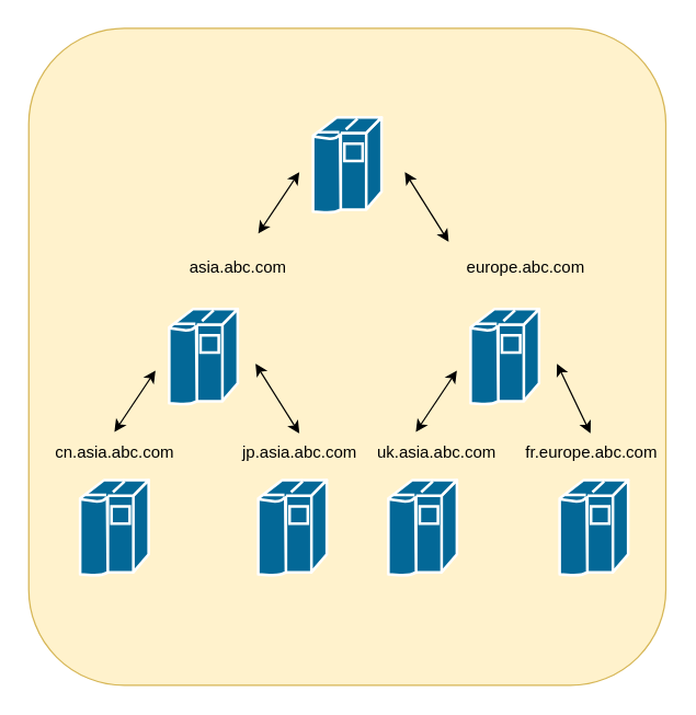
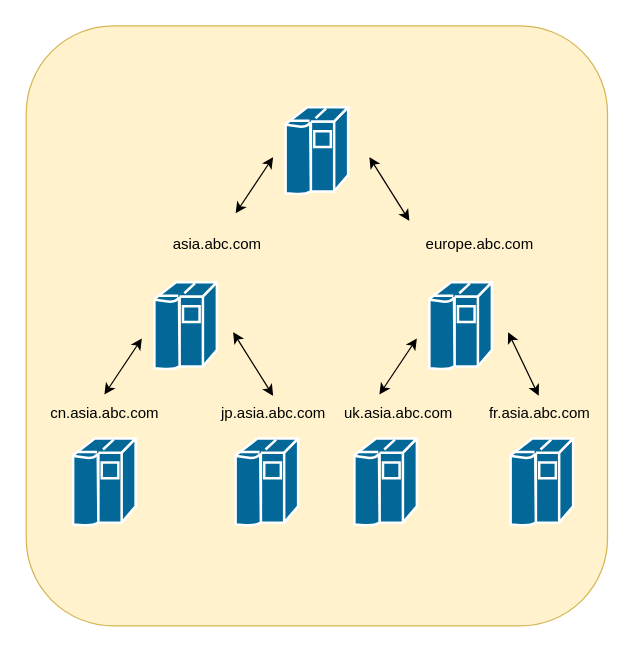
  <mxCell id="0" />
  <mxCell id="1" parent="0" />
  <mxCell id="2" value="" style="rounded=1;whiteSpace=wrap;html=1;fillColor=#fff2cc;strokeColor=#d6b656;" parent="1" vertex="1"><mxGeometry x="20.5" y="20" width="465" height="480" as="geometry" /></mxCell>
  <mxCell id="3" value="" style="shape=mxgraph.cisco.computers_and_peripherals.ibm_mainframe;html=1;pointerEvents=1;dashed=0;fillColor=#036897;strokeColor=#ffffff;strokeWidth=2;verticalLabelPosition=bottom;verticalAlign=top;align=center;outlineConnect=0;" parent="1" vertex="1"><mxGeometry x="228" y="85" width="50" height="70" as="geometry" /></mxCell>
  <mxCell id="4" value="" style="shape=mxgraph.cisco.computers_and_peripherals.ibm_mainframe;html=1;pointerEvents=1;dashed=0;fillColor=#036897;strokeColor=#ffffff;strokeWidth=2;verticalLabelPosition=bottom;verticalAlign=top;align=center;outlineConnect=0;" parent="1" vertex="1"><mxGeometry x="123" y="225" width="50" height="70" as="geometry" /></mxCell>
  <mxCell id="5" value="asia.abc.com" style="text;html=1;align=center;verticalAlign=middle;resizable=0;points=[];autosize=1;" parent="1" vertex="1"><mxGeometry x="128" y="185" width="90" height="20" as="geometry" /></mxCell>
  <mxCell id="6" value="" style="shape=mxgraph.cisco.computers_and_peripherals.ibm_mainframe;html=1;pointerEvents=1;dashed=0;fillColor=#036897;strokeColor=#ffffff;strokeWidth=2;verticalLabelPosition=bottom;verticalAlign=top;align=center;outlineConnect=0;" parent="1" vertex="1"><mxGeometry x="58" y="350" width="50" height="70" as="geometry" /></mxCell>
  <mxCell id="7" value="cn.asia.abc.com" style="text;html=1;align=center;verticalAlign=middle;resizable=0;points=[];autosize=1;" parent="1" vertex="1"><mxGeometry x="33" y="320" width="100" height="20" as="geometry" /></mxCell>
  <mxCell id="8" value="" style="shape=mxgraph.cisco.computers_and_peripherals.ibm_mainframe;html=1;pointerEvents=1;dashed=0;fillColor=#036897;strokeColor=#ffffff;strokeWidth=2;verticalLabelPosition=bottom;verticalAlign=top;align=center;outlineConnect=0;" parent="1" vertex="1"><mxGeometry x="188" y="350" width="50" height="70" as="geometry" /></mxCell>
  <mxCell id="9" value="jp.asia.abc.com" style="text;html=1;align=center;verticalAlign=middle;resizable=0;points=[];autosize=1;" parent="1" vertex="1"><mxGeometry x="168" y="320" width="100" height="20" as="geometry" /></mxCell>
  <mxCell id="10" value="" style="endArrow=classic;startArrow=classic;html=1;" parent="1" edge="1"><mxGeometry width="50" height="50" relative="1" as="geometry"><mxPoint x="83" y="315" as="sourcePoint" /><mxPoint x="113" y="270" as="targetPoint" /></mxGeometry></mxCell>
  <mxCell id="11" value="" style="endArrow=classic;startArrow=classic;html=1;entryX=0.5;entryY=-0.2;entryDx=0;entryDy=0;entryPerimeter=0;" parent="1" target="9" edge="1"><mxGeometry width="50" height="50" relative="1" as="geometry"><mxPoint x="186" y="265" as="sourcePoint" /><mxPoint x="223" y="325" as="targetPoint" /></mxGeometry></mxCell>
  <mxCell id="12" value="" style="endArrow=classic;startArrow=classic;html=1;" parent="1" edge="1"><mxGeometry width="50" height="50" relative="1" as="geometry"><mxPoint x="188" y="170" as="sourcePoint" /><mxPoint x="218" y="125" as="targetPoint" /></mxGeometry></mxCell>
  <mxCell id="13" value="" style="shape=mxgraph.cisco.computers_and_peripherals.ibm_mainframe;html=1;pointerEvents=1;dashed=0;fillColor=#036897;strokeColor=#ffffff;strokeWidth=2;verticalLabelPosition=bottom;verticalAlign=top;align=center;outlineConnect=0;" parent="1" vertex="1"><mxGeometry x="343" y="225" width="50" height="70" as="geometry" /></mxCell>
  <mxCell id="14" value="europe.abc.com" style="text;html=1;align=center;verticalAlign=middle;resizable=0;points=[];autosize=1;" parent="1" vertex="1"><mxGeometry x="333" y="185" width="100" height="20" as="geometry" /></mxCell>
  <mxCell id="15" value="" style="shape=mxgraph.cisco.computers_and_peripherals.ibm_mainframe;html=1;pointerEvents=1;dashed=0;fillColor=#036897;strokeColor=#ffffff;strokeWidth=2;verticalLabelPosition=bottom;verticalAlign=top;align=center;outlineConnect=0;" parent="1" vertex="1"><mxGeometry x="283" y="350" width="50" height="70" as="geometry" /></mxCell>
  <mxCell id="16" value="uk.asia.abc.com" style="text;html=1;align=center;verticalAlign=middle;resizable=0;points=[];autosize=1;" parent="1" vertex="1"><mxGeometry x="258" y="320" width="120" height="20" as="geometry" /></mxCell>
  <mxCell id="17" value="" style="shape=mxgraph.cisco.computers_and_peripherals.ibm_mainframe;html=1;pointerEvents=1;dashed=0;fillColor=#036897;strokeColor=#ffffff;strokeWidth=2;verticalLabelPosition=bottom;verticalAlign=top;align=center;outlineConnect=0;" parent="1" vertex="1"><mxGeometry x="408" y="350" width="50" height="70" as="geometry" /></mxCell>
- <mxCell id="18" value="fr.europe.abc.com" style="text;html=1;align=center;verticalAlign=middle;resizable=0;points=[];autosize=1;" parent="1" vertex="1"><mxGeometry x="375.5" y="320" width="110" height="20" as="geometry" /></mxCell>
+ <mxCell id="18" value="fr.asia.abc.com" style="text;html=1;align=center;verticalAlign=middle;resizable=0;points=[];autosize=1;" parent="1" vertex="1"><mxGeometry x="375.5" y="320" width="110" height="20" as="geometry" /></mxCell>
  <mxCell id="19" value="" style="endArrow=classic;startArrow=classic;html=1;" parent="1" edge="1"><mxGeometry width="50" height="50" relative="1" as="geometry"><mxPoint x="303" y="315" as="sourcePoint" /><mxPoint x="333" y="270" as="targetPoint" /></mxGeometry></mxCell>
  <mxCell id="20" value="" style="endArrow=classic;startArrow=classic;html=1;entryX=0.5;entryY=-0.2;entryDx=0;entryDy=0;entryPerimeter=0;" parent="1" target="18" edge="1"><mxGeometry width="50" height="50" relative="1" as="geometry"><mxPoint x="406" y="265" as="sourcePoint" /><mxPoint x="443" y="325" as="targetPoint" /></mxGeometry></mxCell>
  <mxCell id="21" value="" style="endArrow=classic;startArrow=classic;html=1;entryX=0.5;entryY=-0.2;entryDx=0;entryDy=0;entryPerimeter=0;" parent="1" edge="1"><mxGeometry width="50" height="50" relative="1" as="geometry"><mxPoint x="295" y="125" as="sourcePoint" /><mxPoint x="327" y="176" as="targetPoint" /></mxGeometry></mxCell>
